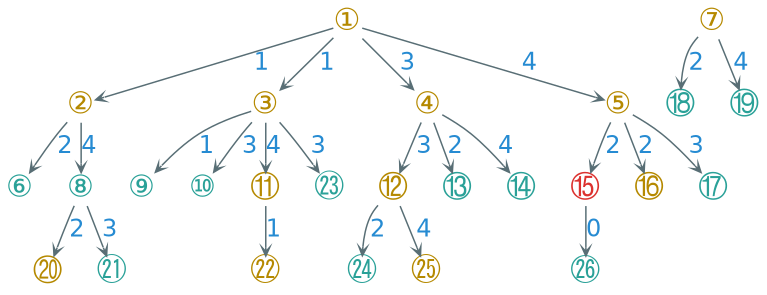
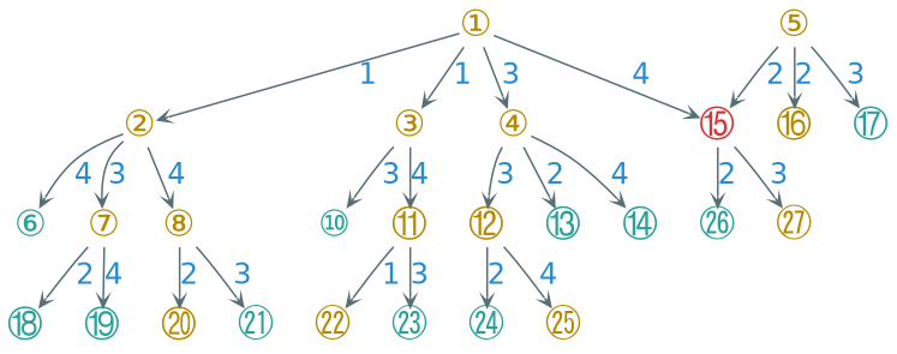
  digraph {
    fontname="DejaVu Sans"
    nodesep=0.3
    rankdir=TB
    ranksep=0.2
    node [color="#586e75" fontcolor="#b58900" fontname="DejaVu Sans" fontsize=20 shape=plain]
    edge [arrowhead=vee arrowsize=0.6 color="#586e75" fontcolor="#268bd2" fontname="DejaVu Sans" fontsize=16]
    "①"
    "②"
    "③"
    "④"
    "⑤"
    "⑥" [fontcolor="#2aa198"]
    "⑦"
-   "⑧" [fontcolor="#2aa198"]
-   "⑨" [fontcolor="#2aa198"]
+   "⑧"
    "⑩" [fontcolor="#2aa198"]
    "⑪"
    "⑫"
    "⑬" [fontcolor="#2aa198"]
    "⑭" [fontcolor="#2aa198"]
    "⑮" [fontcolor="#dc322f"]
    "⑯"
    "⑰" [fontcolor="#2aa198"]
    "⑱" [fontcolor="#2aa198"]
    "⑲" [fontcolor="#2aa198"]
    "⑳"
    "㉑" [fontcolor="#2aa198"]
    "㉒"
    "㉓" [fontcolor="#2aa198"]
    "㉔" [fontcolor="#2aa198"]
    "㉕"
    "㉖" [fontcolor="#2aa198"]
+   "㉗"
    "①" -> "②" [label=1]
    "①" -> "③" [label=1]
    "①" -> "④" [label=3]
-   "①" -> "⑤" [label=4]
-   "②" -> "⑥" [label=2]
+   "①" -> "⑮" [label=4]
+   "②" -> "⑥" [label=4]
+   "②" -> "⑦" [label=3]
    "②" -> "⑧" [label=4]
-   "③" -> "⑨" [label=1]
    "③" -> "⑩" [label=3]
    "③" -> "⑪" [label=4]
    "④" -> "⑫" [label=3]
    "④" -> "⑬" [label=2]
    "④" -> "⑭" [label=4]
    "⑤" -> "⑮" [label=2]
    "⑤" -> "⑯" [label=2]
    "⑤" -> "⑰" [label=3]
    "⑦" -> "⑱" [label=2]
    "⑦" -> "⑲" [label=4]
    "⑧" -> "⑳" [label=2]
    "⑧" -> "㉑" [label=3]
    "⑪" -> "㉒" [label=1]
-   "③" -> "㉓" [label=3]
+   "⑪" -> "㉓" [label=3]
    "⑫" -> "㉔" [label=2]
    "⑫" -> "㉕" [label=4]
-   "⑮" -> "㉖" [label=0]
+   "⑮" -> "㉖" [label=2]
+   "⑮" -> "㉗" [label=3]
  }
